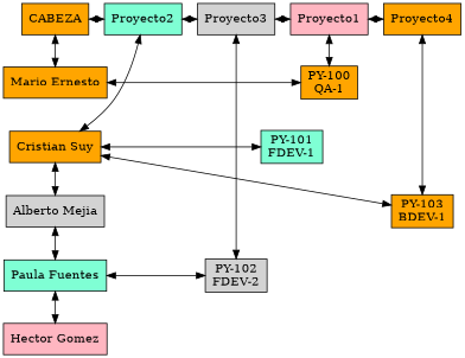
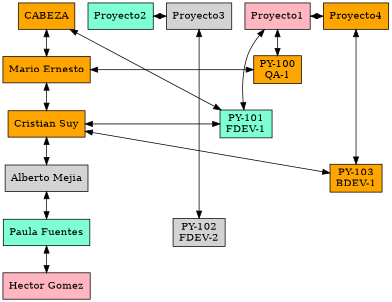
  digraph {
    rankdir=UD
    node [fillcolor=orange group=0 shape=box style=filled]
    edge [dir=both]
    n1 [label="CABEZA\n"]
    n2 [fillcolor=aquamarine group=1 label=Proyecto2]
    n3 [fillcolor=lightgrey group=2 label=Proyecto3]
    n4 [fillcolor=lightpink group=3 label=Proyecto1]
    n5 [group=4 label=Proyecto4]
    n6 [label="Mario Ernesto"]
    n7 [group=3 label="PY-100\nQA-1"]
    n8 [label="Cristian Suy"]
    n9 [fillcolor=aquamarine group=1 label="PY-101\nFDEV-1"]
    n10 [fillcolor=lightgrey label="Alberto Mejia"]
    n11 [group=4 label="PY-103\nBDEV-1"]
    n12 [fillcolor=aquamarine label="Paula Fuentes"]
    n13 [fillcolor=lightgrey group=2 label="PY-102\nFDEV-2"]
    n14 [fillcolor=lightpink label="Hector Gomez"]
    subgraph sub_1 {
      rank=same
      n1
      n2
      n3
      n4
      n5
    }
    subgraph sub_2 {
      rank=same
      n6
      n7
    }
    subgraph sub_3 {
      rank=same
      n8
      n9
    }
    subgraph sub_4 {
      rank=same
      n10
      n11
    }
    subgraph sub_5 {
      rank=same
      n12
      n13
    }
    subgraph sub_6 {
      rank=same
      n14
    }
-   n1 -> n2
+   n1 -> n9
    n1 -> n6
    n2 -> n3
-   n3 -> n4
+   n9 -> n4
    n3 -> n13
    n4 -> n5
    n4 -> n7
    n5 -> n11
    n6 -> n7
-   n2 -> n8
+   n6 -> n8
    n8 -> n9
    n8 -> n10
    n8 -> n11
    n10 -> n12
-   n12 -> n13
    n12 -> n14
  }
